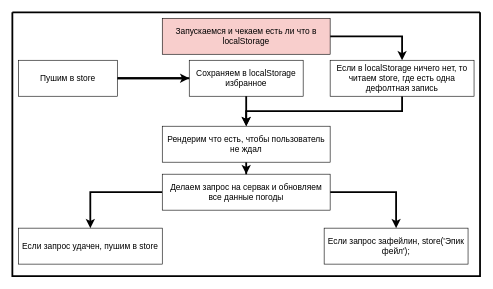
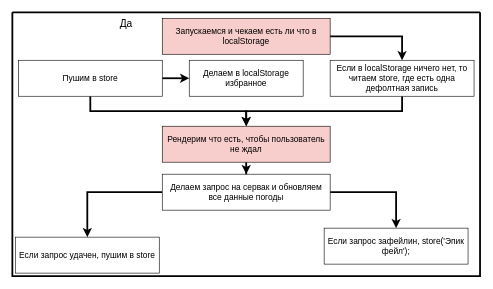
  <mxCell id="0" />
  <mxCell id="1" parent="0" />
  <mxCell id="2" style="edgeStyle=orthogonalEdgeStyle;rounded=0;orthogonalLoop=1;jettySize=auto;html=1;entryX=0.5;entryY=0;entryDx=0;entryDy=0;strokeColor=#000000;strokeWidth=3;fontSize=14;exitX=1;exitY=0.5;exitDx=0;exitDy=0;" parent="1" source="3" target="8" edge="1"><mxGeometry relative="1" as="geometry" /></mxCell>
  <mxCell id="3" value="&lt;font style=&quot;font-size: 14px;&quot;&gt;Запускаемся и чекаем есть ли что в localStorage&lt;/font&gt;" style="rounded=0;whiteSpace=wrap;html=1;fillColor=#f8cecc;" parent="1" vertex="1"><mxGeometry x="270" y="30" width="280" height="60" as="geometry" /></mxCell>
  <mxCell id="4" style="edgeStyle=orthogonalEdgeStyle;rounded=0;orthogonalLoop=1;jettySize=auto;html=1;strokeColor=#000000;strokeWidth=3;fontSize=14;" parent="1" source="6" target="13" edge="1"><mxGeometry relative="1" as="geometry" /></mxCell>
  <mxCell id="5" style="edgeStyle=orthogonalEdgeStyle;rounded=0;orthogonalLoop=1;jettySize=auto;html=1;entryX=0;entryY=0.5;entryDx=0;entryDy=0;strokeColor=#000000;strokeWidth=3;fontSize=17;fontColor=#FFFFFF;" parent="1" source="6" target="17" edge="1"><mxGeometry relative="1" as="geometry"><mxPoint x="300" y="130" as="targetPoint" /></mxGeometry></mxCell>
- <mxCell id="6" value="&lt;font style=&quot;font-size: 14px;&quot;&gt;Пушим в store&lt;/font&gt;" style="rounded=0;whiteSpace=wrap;html=1;" parent="1" vertex="1"><mxGeometry x="30" y="100" width="165" height="60" as="geometry" /></mxCell>
+ <mxCell id="6" value="&lt;font style=&quot;font-size: 14px;&quot;&gt;Пушим в store&lt;/font&gt;" style="rounded=0;whiteSpace=wrap;html=1;" parent="1" vertex="1"><mxGeometry x="30" y="100" width="240" height="60" as="geometry" /></mxCell>
  <mxCell id="7" style="edgeStyle=orthogonalEdgeStyle;rounded=0;orthogonalLoop=1;jettySize=auto;html=1;entryX=0.5;entryY=0;entryDx=0;entryDy=0;strokeColor=#000000;strokeWidth=3;fontSize=14;" parent="1" source="8" target="13" edge="1"><mxGeometry relative="1" as="geometry" /></mxCell>
  <mxCell id="8" value="Если в localStorage ничего нет, то читаем store, где есть одна дефолтная запись" style="rounded=0;whiteSpace=wrap;html=1;fontSize=14;strokeWidth=1;" parent="1" vertex="1"><mxGeometry x="550" y="100" width="240" height="60" as="geometry" /></mxCell>
  <mxCell id="9" style="edgeStyle=orthogonalEdgeStyle;rounded=0;orthogonalLoop=1;jettySize=auto;html=1;entryX=0.5;entryY=0;entryDx=0;entryDy=0;strokeColor=#000000;strokeWidth=3;fontSize=14;exitX=0;exitY=0.5;exitDx=0;exitDy=0;" parent="1" source="11" target="14" edge="1"><mxGeometry relative="1" as="geometry" /></mxCell>
  <mxCell id="10" style="edgeStyle=orthogonalEdgeStyle;rounded=0;orthogonalLoop=1;jettySize=auto;html=1;entryX=0.5;entryY=0;entryDx=0;entryDy=0;strokeColor=#000000;strokeWidth=3;fontSize=14;exitX=1;exitY=0.5;exitDx=0;exitDy=0;" parent="1" source="11" target="15" edge="1"><mxGeometry relative="1" as="geometry" /></mxCell>
  <mxCell id="11" value="Делаем запрос на сервак и обновляем все данные погоды" style="rounded=0;whiteSpace=wrap;html=1;strokeWidth=1;fontSize=14;" parent="1" vertex="1"><mxGeometry x="270" y="290" width="280" height="60" as="geometry" /></mxCell>
  <mxCell id="12" style="edgeStyle=orthogonalEdgeStyle;rounded=0;orthogonalLoop=1;jettySize=auto;html=1;entryX=0.5;entryY=0;entryDx=0;entryDy=0;strokeColor=#000000;strokeWidth=3;fontSize=14;" parent="1" source="13" target="11" edge="1"><mxGeometry relative="1" as="geometry" /></mxCell>
- <mxCell id="13" value="Рендерим что есть, чтобы пользователь не ждал" style="rounded=0;whiteSpace=wrap;html=1;strokeWidth=1;fontSize=14;" parent="1" vertex="1"><mxGeometry x="270" y="210" width="280" height="60" as="geometry" /></mxCell>
- <mxCell id="14" value="Если запрос удачен, пушим в store" style="rounded=0;whiteSpace=wrap;html=1;strokeWidth=1;fontSize=14;" parent="1" vertex="1"><mxGeometry x="30" y="380" width="240" height="60" as="geometry" /></mxCell>
+ <mxCell id="13" value="Рендерим что есть, чтобы пользователь не ждал" style="rounded=0;whiteSpace=wrap;html=1;strokeWidth=1;fontSize=14;fillColor=#f8cecc;" parent="1" vertex="1"><mxGeometry x="270" y="210" width="280" height="60" as="geometry" /></mxCell>
+ <mxCell id="14" value="Если запрос удачен, пушим в store" style="rounded=0;whiteSpace=wrap;html=1;strokeWidth=1;fontSize=14;" parent="1" vertex="1"><mxGeometry x="25" y="395" width="240" height="60" as="geometry" /></mxCell>
  <mxCell id="15" value="Если запрос зафейлин, store('Эпик фейл');" style="rounded=0;whiteSpace=wrap;html=1;strokeWidth=1;fontSize=14;" parent="1" vertex="1"><mxGeometry x="540" y="380" width="240" height="60" as="geometry" /></mxCell>
- <mxCell id="17" value="&lt;font style=&quot;font-size: 14px;&quot;&gt;Сохраняем в localStorage избранное&lt;/font&gt;" style="rounded=0;whiteSpace=wrap;html=1;" vertex="1" parent="1"><mxGeometry x="315" y="100" width="190" height="60" as="geometry" /></mxCell>
+ <mxCell id="16" value="&lt;font style=&quot;font-size: 17px;&quot; color=&quot;#000000&quot;&gt;Да&lt;/font&gt;" style="text;html=1;align=center;verticalAlign=middle;whiteSpace=wrap;rounded=0;strokeWidth=1;fontSize=14;" parent="1" vertex="1"><mxGeometry x="180" y="30" width="60" height="20" as="geometry" /></mxCell>
+ <mxCell id="17" value="&lt;font style=&quot;font-size: 14px;&quot;&gt;Делаем в localStorage избранное&lt;/font&gt;" style="rounded=0;whiteSpace=wrap;html=1;" vertex="1" parent="1"><mxGeometry x="315" y="100" width="190" height="60" as="geometry" /></mxCell>
  <mxCell id="18" value="" style="endArrow=none;html=1;fontColor=#FFFFFF;" edge="1" parent="1"><mxGeometry width="50" height="50" relative="1" as="geometry"><mxPoint x="390" y="310" as="sourcePoint" /><mxPoint x="390" y="310" as="targetPoint" /></mxGeometry></mxCell>
  <mxCell id="19" value="" style="swimlane;startSize=0;labelBackgroundColor=none;fontColor=#FFFFFF;fillColor=#000000;strokeWidth=3;strokeColor=#000000;" vertex="1" parent="1"><mxGeometry x="20" y="20" width="780" height="440" as="geometry" /></mxCell>
